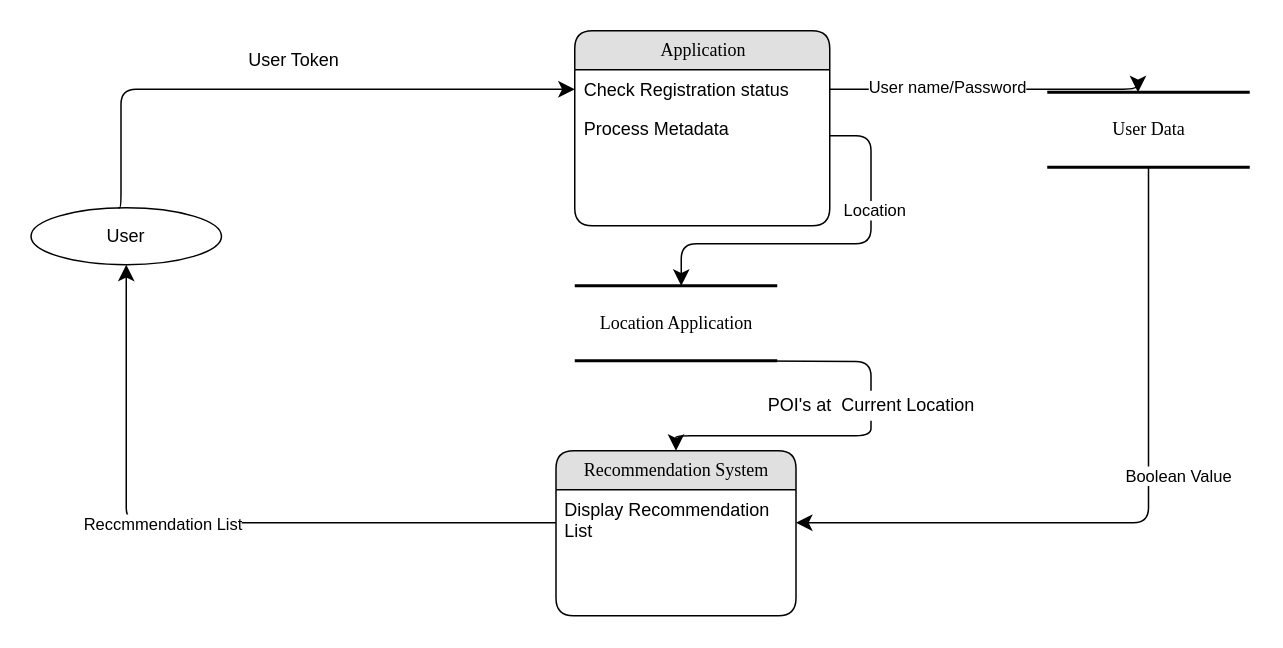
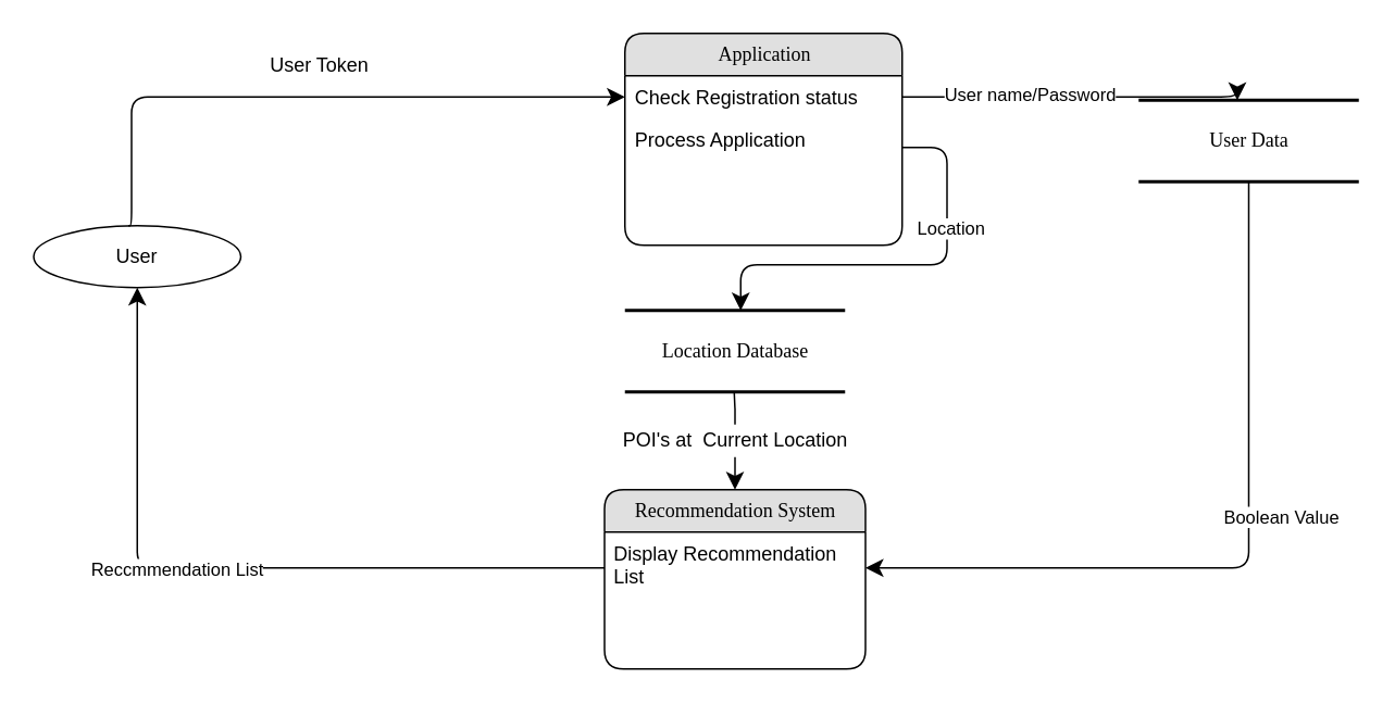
  <mxCell id="0" />
  <mxCell id="1" parent="0" />
  <mxCell id="2" value="Application" style="swimlane;html=1;fontStyle=0;childLayout=stackLayout;horizontal=1;startSize=26;fillColor=#e0e0e0;horizontalStack=0;resizeParent=1;resizeLast=0;collapsible=1;marginBottom=0;swimlaneFillColor=#ffffff;align=center;rounded=1;shadow=0;comic=0;labelBackgroundColor=none;strokeWidth=1;fontFamily=Verdana;fontSize=12" parent="1" vertex="1"><mxGeometry x="382.5" y="20" width="170" height="130" as="geometry"><mxRectangle x="380" y="84" width="100" height="26" as="alternateBounds" /></mxGeometry></mxCell>
  <mxCell id="3" value="Check Registration status" style="text;html=1;strokeColor=none;fillColor=none;spacingLeft=4;spacingRight=4;whiteSpace=wrap;overflow=hidden;rotatable=0;points=[[0,0.5],[1,0.5]];portConstraint=eastwest;" parent="2" vertex="1"><mxGeometry y="26" width="170" height="26" as="geometry" /></mxCell>
- <mxCell id="4" value="Process Metadata" style="text;html=1;strokeColor=none;fillColor=none;spacingLeft=4;spacingRight=4;whiteSpace=wrap;overflow=hidden;rotatable=0;points=[[0,0.5],[1,0.5]];portConstraint=eastwest;" parent="2" vertex="1"><mxGeometry y="52" width="170" height="38" as="geometry" /></mxCell>
+ <mxCell id="4" value="Process Application" style="text;html=1;strokeColor=none;fillColor=none;spacingLeft=4;spacingRight=4;whiteSpace=wrap;overflow=hidden;rotatable=0;points=[[0,0.5],[1,0.5]];portConstraint=eastwest;" parent="2" vertex="1"><mxGeometry y="52" width="170" height="38" as="geometry" /></mxCell>
  <mxCell id="5" value="Recommendation System" style="swimlane;html=1;fontStyle=0;childLayout=stackLayout;horizontal=1;startSize=26;fillColor=#e0e0e0;horizontalStack=0;resizeParent=1;resizeLast=0;collapsible=1;marginBottom=0;swimlaneFillColor=#ffffff;align=center;rounded=1;shadow=0;comic=0;labelBackgroundColor=none;strokeWidth=1;fontFamily=Verdana;fontSize=12" parent="1" vertex="1"><mxGeometry x="370" y="300" width="160" height="110" as="geometry" /></mxCell>
  <mxCell id="6" value="Display Recommendation List" style="text;html=1;strokeColor=none;fillColor=none;spacingLeft=4;spacingRight=4;whiteSpace=wrap;overflow=hidden;rotatable=0;points=[[0,0.5],[1,0.5]];portConstraint=eastwest;" parent="5" vertex="1"><mxGeometry y="26" width="160" height="44" as="geometry" /></mxCell>
  <mxCell id="7" value="User Data" style="html=1;rounded=0;shadow=0;comic=0;labelBackgroundColor=none;strokeWidth=2;fontFamily=Verdana;fontSize=12;align=center;shape=mxgraph.ios7ui.horLines;" parent="1" vertex="1"><mxGeometry x="697.5" y="61" width="135" height="50" as="geometry" /></mxCell>
  <mxCell id="8" value="" style="edgeStyle=orthogonalEdgeStyle;html=1;labelBackgroundColor=none;startFill=0;startSize=8;endFill=1;endSize=8;fontFamily=Verdana;fontSize=12;" parent="1" source="7" target="6" edge="1"><mxGeometry x="-0.134" y="32" relative="1" as="geometry"><mxPoint as="offset" /></mxGeometry></mxCell>
  <mxCell id="9" value="Boolean Value" style="edgeLabel;html=1;align=center;verticalAlign=middle;resizable=0;points=[];" vertex="1" connectable="0" parent="8"><mxGeometry x="0.056" y="-2" relative="1" as="geometry"><mxPoint x="31" y="-30" as="offset" /></mxGeometry></mxCell>
  <mxCell id="10" style="edgeStyle=orthogonalEdgeStyle;html=1;labelBackgroundColor=none;startFill=0;startSize=8;endFill=1;endSize=8;fontFamily=Verdana;fontSize=12;exitX=1;exitY=0.5;exitDx=0;exitDy=0;" parent="1" source="3" target="7" edge="1"><mxGeometry relative="1" as="geometry"><Array as="points"><mxPoint x="758" y="59" /></Array><mxPoint x="510" y="50" as="sourcePoint" /></mxGeometry></mxCell>
  <mxCell id="11" value="User name/Password" style="edgeLabel;html=1;align=center;verticalAlign=middle;resizable=0;points=[];" vertex="1" connectable="0" parent="10"><mxGeometry x="-0.249" y="2" relative="1" as="geometry"><mxPoint as="offset" /></mxGeometry></mxCell>
  <mxCell id="12" value="User" style="ellipse;whiteSpace=wrap;html=1;" vertex="1" parent="1"><mxGeometry x="20" y="138" width="127" height="38" as="geometry" /></mxCell>
  <mxCell id="13" style="edgeStyle=orthogonalEdgeStyle;html=1;labelBackgroundColor=none;startFill=0;startSize=8;endFill=1;endSize=8;fontFamily=Verdana;fontSize=12;exitX=0.457;exitY=0;exitDx=0;exitDy=0;exitPerimeter=0;entryX=0;entryY=0.5;entryDx=0;entryDy=0;" parent="1" source="12" target="3" edge="1"><mxGeometry relative="1" as="geometry"><mxPoint x="70" y="130" as="sourcePoint" /><mxPoint x="330" y="50" as="targetPoint" /><Array as="points"><mxPoint x="80" y="138" /><mxPoint x="80" y="59" /></Array></mxGeometry></mxCell>
  <mxCell id="14" value="User Token" style="text;html=1;align=center;verticalAlign=middle;resizable=0;points=[];autosize=1;strokeColor=none;fillColor=white;" vertex="1" parent="1"><mxGeometry x="155" y="30" width="80" height="20" as="geometry" /></mxCell>
- <mxCell id="15" value="Location Application" style="html=1;rounded=0;shadow=0;comic=0;labelBackgroundColor=none;strokeWidth=2;fontFamily=Verdana;fontSize=12;align=center;shape=mxgraph.ios7ui.horLines;" vertex="1" parent="1"><mxGeometry x="382.5" y="190" width="135" height="50" as="geometry" /></mxCell>
+ <mxCell id="15" value="Location Database" style="html=1;rounded=0;shadow=0;comic=0;labelBackgroundColor=none;strokeWidth=2;fontFamily=Verdana;fontSize=12;align=center;shape=mxgraph.ios7ui.horLines;" vertex="1" parent="1"><mxGeometry x="382.5" y="190" width="135" height="50" as="geometry" /></mxCell>
  <mxCell id="16" style="edgeStyle=orthogonalEdgeStyle;html=1;labelBackgroundColor=none;startFill=0;startSize=8;endFill=1;endSize=8;fontFamily=Verdana;fontSize=12;entryX=0.526;entryY=-0.04;entryDx=0;entryDy=0;entryPerimeter=0;" edge="1" parent="1" source="4"><mxGeometry relative="1" as="geometry"><Array as="points"><mxPoint x="580" y="90" /><mxPoint x="580" y="162" /><mxPoint x="454" y="162" /></Array><mxPoint x="520" y="90" as="sourcePoint" /><mxPoint x="453.51" y="190" as="targetPoint" /></mxGeometry></mxCell>
  <mxCell id="17" value="&amp;nbsp;Location" style="edgeLabel;html=1;align=center;verticalAlign=middle;resizable=0;points=[];" vertex="1" connectable="0" parent="16"><mxGeometry x="-0.249" y="2" relative="1" as="geometry"><mxPoint x="-2" y="-18" as="offset" /></mxGeometry></mxCell>
  <mxCell id="18" value="" style="edgeStyle=orthogonalEdgeStyle;html=1;labelBackgroundColor=none;startFill=0;startSize=8;endFill=1;endSize=8;fontFamily=Verdana;fontSize=12;entryX=0.5;entryY=1;entryDx=0;entryDy=0;exitX=0;exitY=0.5;exitDx=0;exitDy=0;" edge="1" parent="1" source="6" target="12"><mxGeometry x="-0.134" y="32" relative="1" as="geometry"><mxPoint as="offset" /><mxPoint x="580" y="320" as="sourcePoint" /><mxPoint x="240" y="390" as="targetPoint" /></mxGeometry></mxCell>
  <mxCell id="19" value="Reccmmendation List" style="edgeLabel;html=1;align=center;verticalAlign=middle;resizable=0;points=[];" vertex="1" connectable="0" parent="18"><mxGeometry x="0.056" y="-2" relative="1" as="geometry"><mxPoint x="-21" y="2" as="offset" /></mxGeometry></mxCell>
  <mxCell id="20" style="edgeStyle=orthogonalEdgeStyle;html=1;labelBackgroundColor=none;startFill=0;startSize=8;endFill=1;endSize=8;fontFamily=Verdana;fontSize=12;entryX=0.5;entryY=0;entryDx=0;entryDy=0;startArrow=none;" edge="1" parent="1" source="21" target="5"><mxGeometry relative="1" as="geometry"><Array as="points" /><mxPoint x="449.5" y="240" as="sourcePoint" /><mxPoint x="450" y="290" as="targetPoint" /></mxGeometry></mxCell>
- <mxCell id="21" value="POI's at&amp;nbsp; Current Location" style="text;html=1;align=center;verticalAlign=middle;resizable=0;points=[];autosize=1;strokeColor=none;fillColor=none;" vertex="1" parent="1"><mxGeometry x="505" y="260" width="150" height="20" as="geometry" /></mxCell>
+ <mxCell id="21" value="POI's at&amp;nbsp; Current Location" style="text;html=1;align=center;verticalAlign=middle;resizable=0;points=[];autosize=1;strokeColor=none;fillColor=none;" vertex="1" parent="1"><mxGeometry x="375" y="260" width="150" height="20" as="geometry" /></mxCell>
  <mxCell id="22" value="" style="edgeStyle=orthogonalEdgeStyle;html=1;labelBackgroundColor=none;startFill=0;startSize=8;endFill=1;endSize=8;fontFamily=Verdana;fontSize=12;entryX=0.5;entryY=0;entryDx=0;entryDy=0;endArrow=none;" edge="1" parent="1" target="21"><mxGeometry relative="1" as="geometry"><Array as="points" /><mxPoint x="449.5" y="240" as="sourcePoint" /><mxPoint x="450" y="300" as="targetPoint" /></mxGeometry></mxCell>
